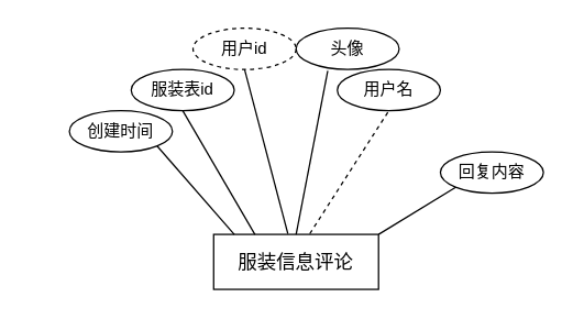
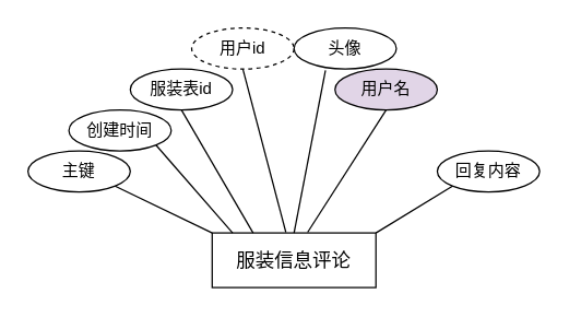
  <mxCell id="0" />
  <mxCell id="1" parent="0" />
  <mxCell id="2" value="&lt;span style=&quot;font-size: 14px;&quot;&gt;服装信息评论&lt;/span&gt;" style="rounded=0;whiteSpace=wrap;html=1;" parent="1" vertex="1"><mxGeometry x="155" y="170" width="120" height="40" as="geometry" /></mxCell>
+ <mxCell id="3" value="主键" style="ellipse;whiteSpace=wrap;html=1;" parent="1" vertex="1"><mxGeometry x="20" y="110" width="75" height="30" as="geometry" /></mxCell>
  <mxCell id="4" value="创建时间" style="ellipse;whiteSpace=wrap;html=1;" parent="1" vertex="1"><mxGeometry x="50" y="80" width="75" height="30" as="geometry" /></mxCell>
  <mxCell id="5" value="服装表id" style="ellipse;whiteSpace=wrap;html=1;" parent="1" vertex="1"><mxGeometry x="95" y="50" width="75" height="30" as="geometry" /></mxCell>
  <mxCell id="6" value="用户id" style="ellipse;whiteSpace=wrap;html=1;dashed=1;" parent="1" vertex="1"><mxGeometry x="140" y="20" width="75" height="30" as="geometry" /></mxCell>
- <mxCell id="7" value="用户名" style="ellipse;whiteSpace=wrap;html=1;" parent="1" vertex="1"><mxGeometry x="245" y="50" width="75" height="30" as="geometry" /></mxCell>
+ <mxCell id="7" value="用户名" style="ellipse;whiteSpace=wrap;html=1;fillColor=#e1d5e7;" parent="1" vertex="1"><mxGeometry x="245" y="50" width="75" height="30" as="geometry" /></mxCell>
  <mxCell id="8" value="回复内容" style="ellipse;whiteSpace=wrap;html=1;" parent="1" vertex="1"><mxGeometry x="320" y="110" width="75" height="30" as="geometry" /></mxCell>
+ <mxCell id="9" value="" style="endArrow=none;html=1;rounded=0;exitX=0;exitY=0;exitDx=0;exitDy=0;entryX=1;entryY=1;entryDx=0;entryDy=0;" parent="1" source="2" target="3" edge="1"><mxGeometry width="50" height="50" relative="1" as="geometry"><mxPoint x="200" y="145" as="sourcePoint" /><mxPoint x="110" y="125" as="targetPoint" /></mxGeometry></mxCell>
  <mxCell id="10" value="" style="endArrow=none;html=1;rounded=0;entryX=1;entryY=1;entryDx=0;entryDy=0;" parent="1" target="4" edge="1"><mxGeometry width="50" height="50" relative="1" as="geometry"><mxPoint x="170" y="170" as="sourcePoint" /><mxPoint x="250" y="95" as="targetPoint" /></mxGeometry></mxCell>
  <mxCell id="11" value="" style="endArrow=none;html=1;rounded=0;entryX=0.5;entryY=1;entryDx=0;entryDy=0;exitX=0.25;exitY=0;exitDx=0;exitDy=0;" parent="1" source="2" target="5" edge="1"><mxGeometry width="50" height="50" relative="1" as="geometry"><mxPoint x="185" y="155" as="sourcePoint" /><mxPoint x="250" y="95" as="targetPoint" /></mxGeometry></mxCell>
  <mxCell id="12" value="" style="endArrow=none;html=1;rounded=0;entryX=0.5;entryY=1;entryDx=0;entryDy=0;exitX=0.45;exitY=-0.012;exitDx=0;exitDy=0;exitPerimeter=0;" parent="1" source="2" target="6" edge="1"><mxGeometry width="50" height="50" relative="1" as="geometry"><mxPoint x="208" y="155" as="sourcePoint" /><mxPoint x="250" y="95" as="targetPoint" /></mxGeometry></mxCell>
- <mxCell id="13" value="" style="endArrow=none;html=1;rounded=0;exitX=0.583;exitY=-0.012;exitDx=0;exitDy=0;exitPerimeter=0;entryX=0.5;entryY=1;entryDx=0;entryDy=0;dashed=1;" parent="1" source="2" target="7" edge="1"><mxGeometry width="50" height="50" relative="1" as="geometry"><mxPoint x="200" y="145" as="sourcePoint" /><mxPoint x="250" y="95" as="targetPoint" /></mxGeometry></mxCell>
+ <mxCell id="13" value="" style="endArrow=none;html=1;rounded=0;exitX=0.583;exitY=-0.012;exitDx=0;exitDy=0;exitPerimeter=0;entryX=0.5;entryY=1;entryDx=0;entryDy=0;" parent="1" source="2" target="7" edge="1"><mxGeometry width="50" height="50" relative="1" as="geometry"><mxPoint x="200" y="145" as="sourcePoint" /><mxPoint x="250" y="95" as="targetPoint" /></mxGeometry></mxCell>
  <mxCell id="14" value="" style="endArrow=none;html=1;rounded=0;exitX=1;exitY=0;exitDx=0;exitDy=0;entryX=0;entryY=1;entryDx=0;entryDy=0;" parent="1" source="2" target="8" edge="1"><mxGeometry width="50" height="50" relative="1" as="geometry"><mxPoint x="200" y="145" as="sourcePoint" /><mxPoint x="250" y="95" as="targetPoint" /></mxGeometry></mxCell>
  <mxCell id="15" value="头像" style="ellipse;whiteSpace=wrap;html=1;" parent="1" vertex="1"><mxGeometry x="215" y="20" width="75" height="30" as="geometry" /></mxCell>
  <mxCell id="16" value="" style="endArrow=none;html=1;rounded=0;entryX=0.307;entryY=1.033;entryDx=0;entryDy=0;entryPerimeter=0;exitX=0.5;exitY=0;exitDx=0;exitDy=0;" parent="1" source="2" target="15" edge="1"><mxGeometry width="50" height="50" relative="1" as="geometry"><mxPoint x="200" y="265" as="sourcePoint" /><mxPoint x="250" y="215" as="targetPoint" /></mxGeometry></mxCell>
